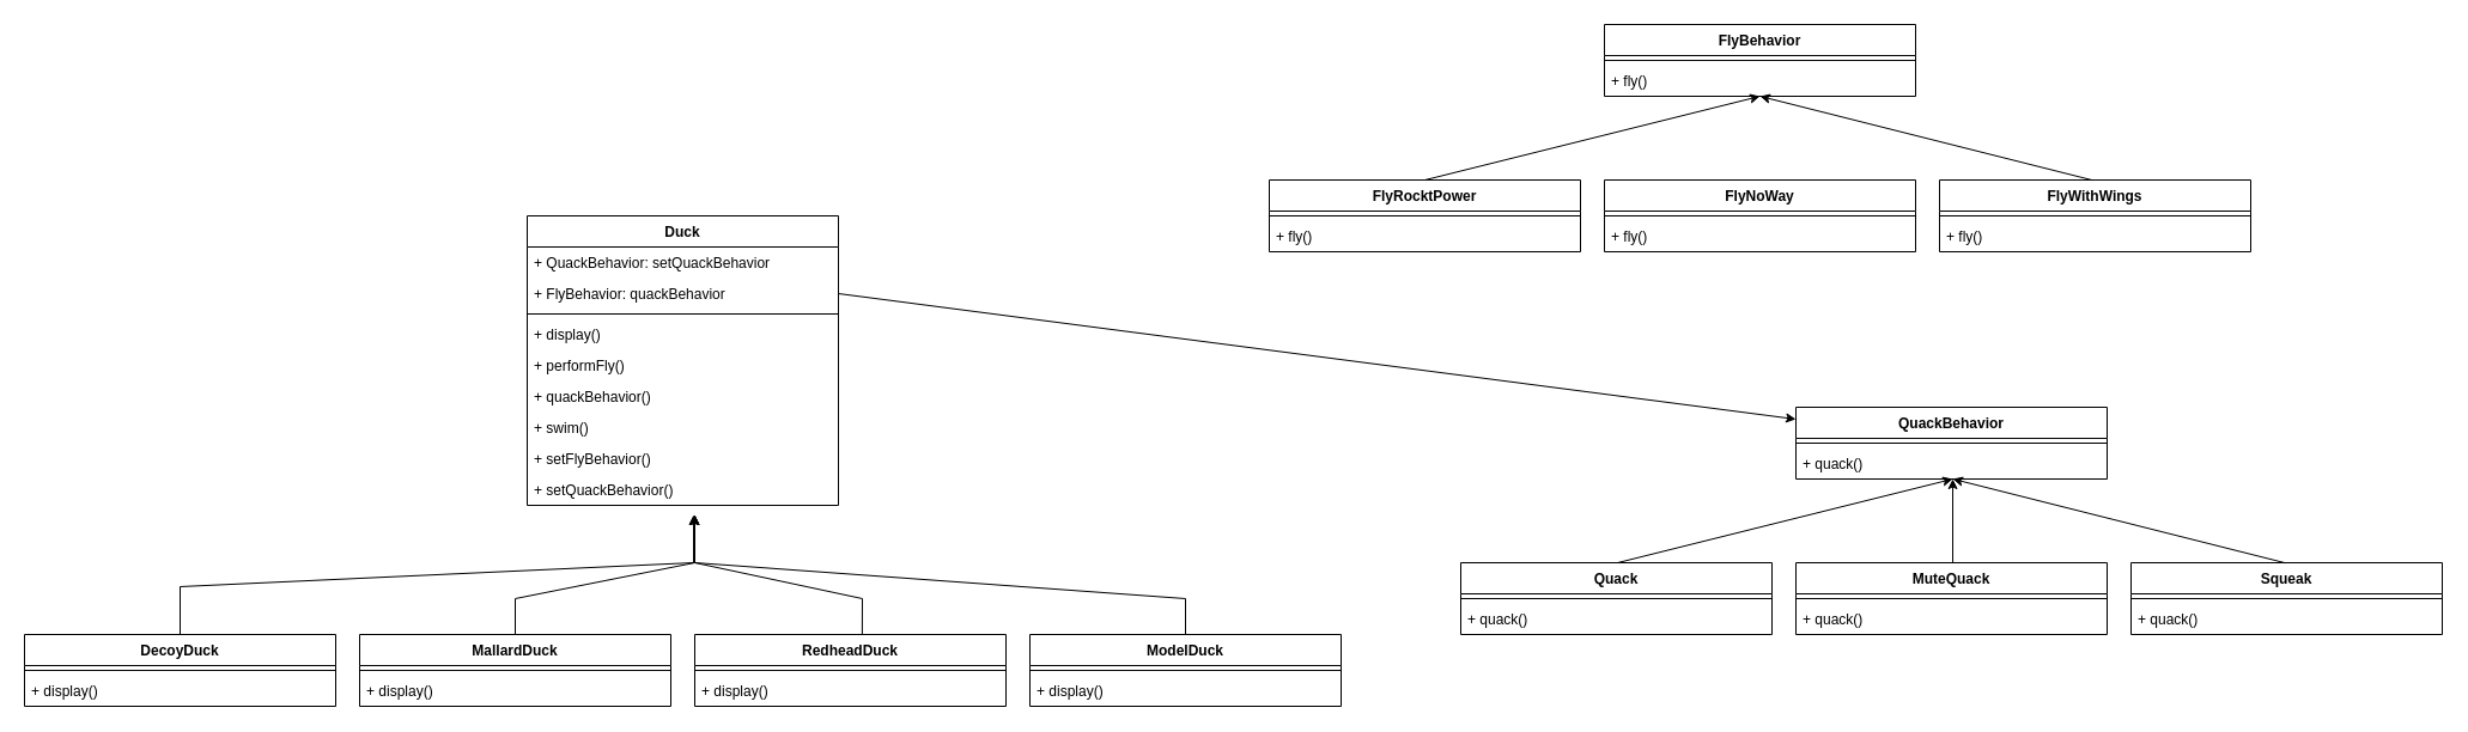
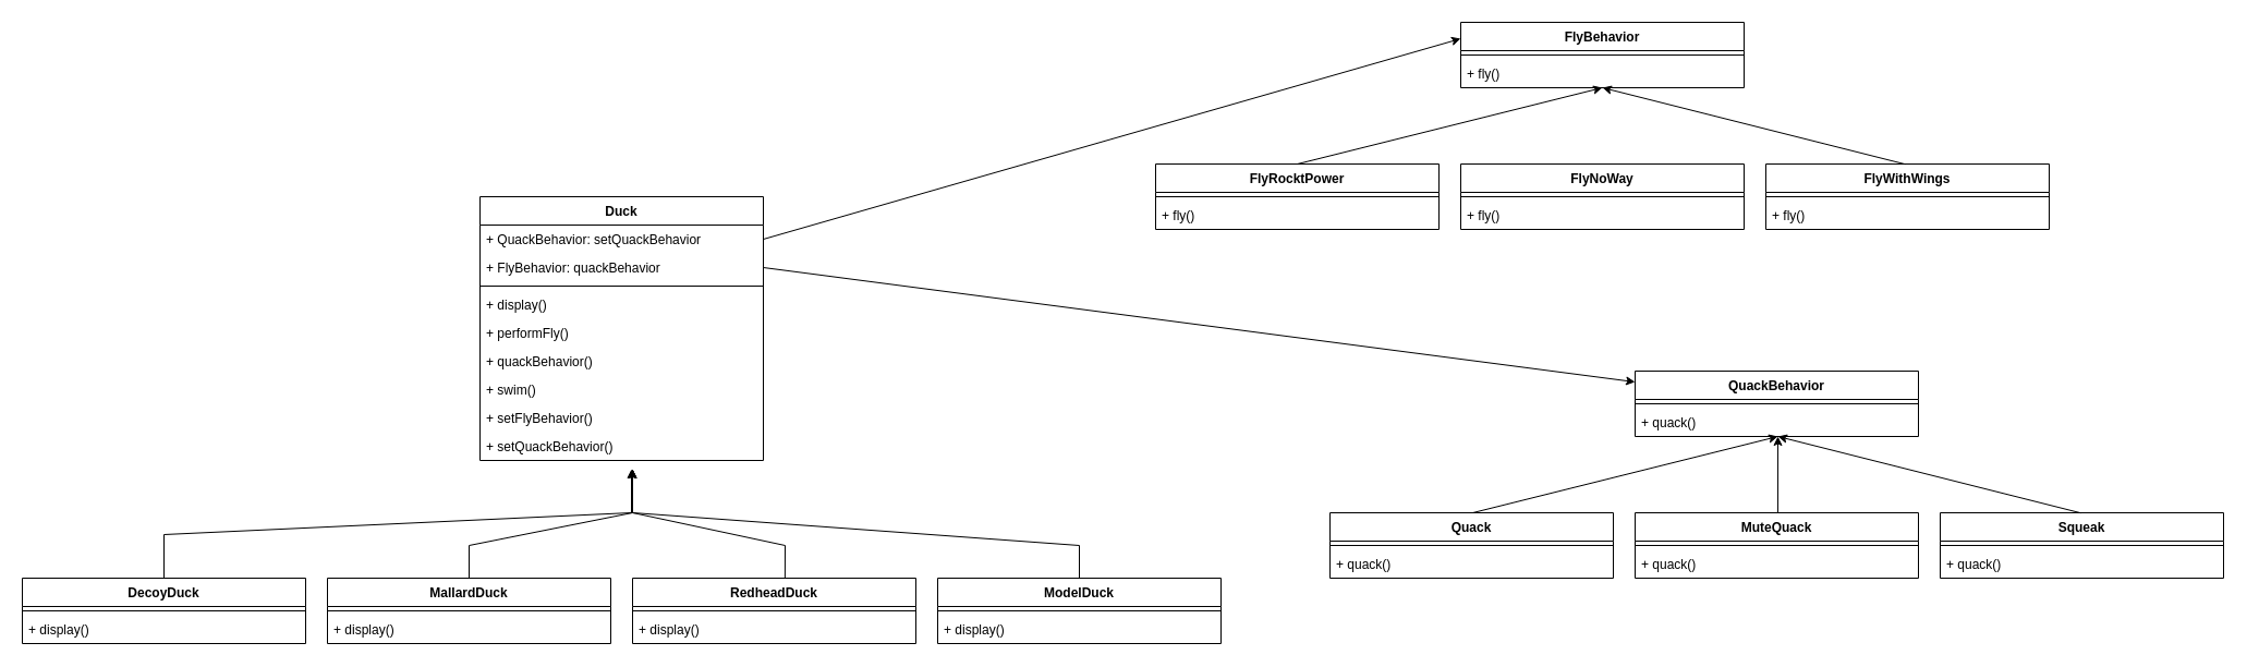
  <mxCell id="0" />
  <mxCell id="1" parent="0" />
  <mxCell id="2" value="Duck" style="swimlane;fontStyle=1;align=center;verticalAlign=top;childLayout=stackLayout;horizontal=1;startSize=26;horizontalStack=0;resizeParent=1;resizeParentMax=0;resizeLast=0;collapsible=1;marginBottom=0;" parent="1" vertex="1"><mxGeometry x="440" y="180" width="260" height="242" as="geometry" /></mxCell>
  <mxCell id="3" value="+ QuackBehavior: setQuackBehavior" style="text;strokeColor=none;fillColor=none;align=left;verticalAlign=top;spacingLeft=4;spacingRight=4;overflow=hidden;rotatable=0;points=[[0,0.5],[1,0.5]];portConstraint=eastwest;" parent="2" vertex="1"><mxGeometry y="26" width="260" height="26" as="geometry" /></mxCell>
  <mxCell id="4" value="+ FlyBehavior: quackBehavior" style="text;strokeColor=none;fillColor=none;align=left;verticalAlign=top;spacingLeft=4;spacingRight=4;overflow=hidden;rotatable=0;points=[[0,0.5],[1,0.5]];portConstraint=eastwest;" parent="2" vertex="1"><mxGeometry y="52" width="260" height="26" as="geometry" /></mxCell>
  <mxCell id="5" value="" style="line;strokeWidth=1;fillColor=none;align=left;verticalAlign=middle;spacingTop=-1;spacingLeft=3;spacingRight=3;rotatable=0;labelPosition=right;points=[];portConstraint=eastwest;" parent="2" vertex="1"><mxGeometry y="78" width="260" height="8" as="geometry" /></mxCell>
  <mxCell id="6" value="+ display()" style="text;strokeColor=none;fillColor=none;align=left;verticalAlign=top;spacingLeft=4;spacingRight=4;overflow=hidden;rotatable=0;points=[[0,0.5],[1,0.5]];portConstraint=eastwest;" parent="2" vertex="1"><mxGeometry y="86" width="260" height="26" as="geometry" /></mxCell>
  <mxCell id="7" value="+ performFly()" style="text;strokeColor=none;fillColor=none;align=left;verticalAlign=top;spacingLeft=4;spacingRight=4;overflow=hidden;rotatable=0;points=[[0,0.5],[1,0.5]];portConstraint=eastwest;" parent="2" vertex="1"><mxGeometry y="112" width="260" height="26" as="geometry" /></mxCell>
  <mxCell id="8" value="+ quackBehavior()" style="text;strokeColor=none;fillColor=none;align=left;verticalAlign=top;spacingLeft=4;spacingRight=4;overflow=hidden;rotatable=0;points=[[0,0.5],[1,0.5]];portConstraint=eastwest;" parent="2" vertex="1"><mxGeometry y="138" width="260" height="26" as="geometry" /></mxCell>
  <mxCell id="9" value="+ swim()" style="text;strokeColor=none;fillColor=none;align=left;verticalAlign=top;spacingLeft=4;spacingRight=4;overflow=hidden;rotatable=0;points=[[0,0.5],[1,0.5]];portConstraint=eastwest;" parent="2" vertex="1"><mxGeometry y="164" width="260" height="26" as="geometry" /></mxCell>
  <mxCell id="10" value="+ setFlyBehavior()" style="text;strokeColor=none;fillColor=none;align=left;verticalAlign=top;spacingLeft=4;spacingRight=4;overflow=hidden;rotatable=0;points=[[0,0.5],[1,0.5]];portConstraint=eastwest;" parent="2" vertex="1"><mxGeometry y="190" width="260" height="26" as="geometry" /></mxCell>
  <mxCell id="11" value="+ setQuackBehavior()" style="text;strokeColor=none;fillColor=none;align=left;verticalAlign=top;spacingLeft=4;spacingRight=4;overflow=hidden;rotatable=0;points=[[0,0.5],[1,0.5]];portConstraint=eastwest;" parent="2" vertex="1"><mxGeometry y="216" width="260" height="26" as="geometry" /></mxCell>
  <mxCell id="12" value="DecoyDuck" style="swimlane;fontStyle=1;align=center;verticalAlign=top;childLayout=stackLayout;horizontal=1;startSize=26;horizontalStack=0;resizeParent=1;resizeParentMax=0;resizeLast=0;collapsible=1;marginBottom=0;" vertex="1" parent="1"><mxGeometry x="20" y="530" width="260" height="60" as="geometry" /></mxCell>
  <mxCell id="13" value="" style="line;strokeWidth=1;fillColor=none;align=left;verticalAlign=middle;spacingTop=-1;spacingLeft=3;spacingRight=3;rotatable=0;labelPosition=right;points=[];portConstraint=eastwest;" vertex="1" parent="12"><mxGeometry y="26" width="260" height="8" as="geometry" /></mxCell>
  <mxCell id="14" value="+ display()" style="text;strokeColor=none;fillColor=none;align=left;verticalAlign=top;spacingLeft=4;spacingRight=4;overflow=hidden;rotatable=0;points=[[0,0.5],[1,0.5]];portConstraint=eastwest;" vertex="1" parent="12"><mxGeometry y="34" width="260" height="26" as="geometry" /></mxCell>
  <mxCell id="15" value="MallardDuck" style="swimlane;fontStyle=1;align=center;verticalAlign=top;childLayout=stackLayout;horizontal=1;startSize=26;horizontalStack=0;resizeParent=1;resizeParentMax=0;resizeLast=0;collapsible=1;marginBottom=0;" vertex="1" parent="1"><mxGeometry x="300" y="530" width="260" height="60" as="geometry" /></mxCell>
  <mxCell id="16" value="" style="line;strokeWidth=1;fillColor=none;align=left;verticalAlign=middle;spacingTop=-1;spacingLeft=3;spacingRight=3;rotatable=0;labelPosition=right;points=[];portConstraint=eastwest;" vertex="1" parent="15"><mxGeometry y="26" width="260" height="8" as="geometry" /></mxCell>
  <mxCell id="17" value="+ display()" style="text;strokeColor=none;fillColor=none;align=left;verticalAlign=top;spacingLeft=4;spacingRight=4;overflow=hidden;rotatable=0;points=[[0,0.5],[1,0.5]];portConstraint=eastwest;" vertex="1" parent="15"><mxGeometry y="34" width="260" height="26" as="geometry" /></mxCell>
  <mxCell id="18" value="RedheadDuck" style="swimlane;fontStyle=1;align=center;verticalAlign=top;childLayout=stackLayout;horizontal=1;startSize=26;horizontalStack=0;resizeParent=1;resizeParentMax=0;resizeLast=0;collapsible=1;marginBottom=0;" vertex="1" parent="1"><mxGeometry x="580" y="530" width="260" height="60" as="geometry" /></mxCell>
  <mxCell id="19" value="" style="line;strokeWidth=1;fillColor=none;align=left;verticalAlign=middle;spacingTop=-1;spacingLeft=3;spacingRight=3;rotatable=0;labelPosition=right;points=[];portConstraint=eastwest;" vertex="1" parent="18"><mxGeometry y="26" width="260" height="8" as="geometry" /></mxCell>
  <mxCell id="20" value="+ display()" style="text;strokeColor=none;fillColor=none;align=left;verticalAlign=top;spacingLeft=4;spacingRight=4;overflow=hidden;rotatable=0;points=[[0,0.5],[1,0.5]];portConstraint=eastwest;" vertex="1" parent="18"><mxGeometry y="34" width="260" height="26" as="geometry" /></mxCell>
  <mxCell id="21" value="ModelDuck" style="swimlane;fontStyle=1;align=center;verticalAlign=top;childLayout=stackLayout;horizontal=1;startSize=26;horizontalStack=0;resizeParent=1;resizeParentMax=0;resizeLast=0;collapsible=1;marginBottom=0;" vertex="1" parent="1"><mxGeometry x="860" y="530" width="260" height="60" as="geometry" /></mxCell>
  <mxCell id="22" value="" style="line;strokeWidth=1;fillColor=none;align=left;verticalAlign=middle;spacingTop=-1;spacingLeft=3;spacingRight=3;rotatable=0;labelPosition=right;points=[];portConstraint=eastwest;" vertex="1" parent="21"><mxGeometry y="26" width="260" height="8" as="geometry" /></mxCell>
  <mxCell id="23" value="+ display()" style="text;strokeColor=none;fillColor=none;align=left;verticalAlign=top;spacingLeft=4;spacingRight=4;overflow=hidden;rotatable=0;points=[[0,0.5],[1,0.5]];portConstraint=eastwest;" vertex="1" parent="21"><mxGeometry y="34" width="260" height="26" as="geometry" /></mxCell>
  <mxCell id="24" value="" style="endArrow=classic;html=1;rounded=0;exitX=0.5;exitY=0;exitDx=0;exitDy=0;" edge="1" parent="1" source="12"><mxGeometry width="50" height="50" relative="1" as="geometry"><mxPoint x="480" y="550" as="sourcePoint" /><mxPoint x="579" y="430" as="targetPoint" /><Array as="points"><mxPoint x="150" y="490" /><mxPoint x="579" y="470" /></Array></mxGeometry></mxCell>
  <mxCell id="25" value="" style="endArrow=classic;html=1;rounded=0;exitX=0.5;exitY=0;exitDx=0;exitDy=0;" edge="1" parent="1" source="15"><mxGeometry width="50" height="50" relative="1" as="geometry"><mxPoint x="160" y="540" as="sourcePoint" /><mxPoint x="580" y="430" as="targetPoint" /><Array as="points"><mxPoint x="430" y="500" /><mxPoint x="580" y="470" /></Array></mxGeometry></mxCell>
  <mxCell id="26" value="" style="endArrow=classic;html=1;rounded=0;exitX=0.538;exitY=0;exitDx=0;exitDy=0;exitPerimeter=0;" edge="1" parent="1" source="18"><mxGeometry width="50" height="50" relative="1" as="geometry"><mxPoint x="720" y="520" as="sourcePoint" /><mxPoint x="580" y="430" as="targetPoint" /><Array as="points"><mxPoint x="720" y="500" /><mxPoint x="580" y="470" /></Array></mxGeometry></mxCell>
  <mxCell id="27" value="" style="endArrow=classic;html=1;rounded=0;" edge="1" parent="1" source="21"><mxGeometry width="50" height="50" relative="1" as="geometry"><mxPoint x="160" y="540" as="sourcePoint" /><mxPoint x="580" y="430" as="targetPoint" /><Array as="points"><mxPoint x="990" y="500" /><mxPoint x="580" y="470" /></Array></mxGeometry></mxCell>
  <mxCell id="28" value="FlyBehavior" style="swimlane;fontStyle=1;align=center;verticalAlign=top;childLayout=stackLayout;horizontal=1;startSize=26;horizontalStack=0;resizeParent=1;resizeParentMax=0;resizeLast=0;collapsible=1;marginBottom=0;" vertex="1" parent="1"><mxGeometry x="1340" y="20" width="260" height="60" as="geometry" /></mxCell>
  <mxCell id="29" value="" style="line;strokeWidth=1;fillColor=none;align=left;verticalAlign=middle;spacingTop=-1;spacingLeft=3;spacingRight=3;rotatable=0;labelPosition=right;points=[];portConstraint=eastwest;" vertex="1" parent="28"><mxGeometry y="26" width="260" height="8" as="geometry" /></mxCell>
  <mxCell id="30" value="+ fly()" style="text;strokeColor=none;fillColor=none;align=left;verticalAlign=top;spacingLeft=4;spacingRight=4;overflow=hidden;rotatable=0;points=[[0,0.5],[1,0.5]];portConstraint=eastwest;" vertex="1" parent="28"><mxGeometry y="34" width="260" height="26" as="geometry" /></mxCell>
  <mxCell id="31" value="FlyRocktPower" style="swimlane;fontStyle=1;align=center;verticalAlign=top;childLayout=stackLayout;horizontal=1;startSize=26;horizontalStack=0;resizeParent=1;resizeParentMax=0;resizeLast=0;collapsible=1;marginBottom=0;" vertex="1" parent="1"><mxGeometry x="1060" y="150" width="260" height="60" as="geometry" /></mxCell>
  <mxCell id="32" value="" style="line;strokeWidth=1;fillColor=none;align=left;verticalAlign=middle;spacingTop=-1;spacingLeft=3;spacingRight=3;rotatable=0;labelPosition=right;points=[];portConstraint=eastwest;" vertex="1" parent="31"><mxGeometry y="26" width="260" height="8" as="geometry" /></mxCell>
  <mxCell id="33" value="+ fly()" style="text;strokeColor=none;fillColor=none;align=left;verticalAlign=top;spacingLeft=4;spacingRight=4;overflow=hidden;rotatable=0;points=[[0,0.5],[1,0.5]];portConstraint=eastwest;" vertex="1" parent="31"><mxGeometry y="34" width="260" height="26" as="geometry" /></mxCell>
  <mxCell id="34" value="FlyNoWay" style="swimlane;fontStyle=1;align=center;verticalAlign=top;childLayout=stackLayout;horizontal=1;startSize=26;horizontalStack=0;resizeParent=1;resizeParentMax=0;resizeLast=0;collapsible=1;marginBottom=0;" vertex="1" parent="1"><mxGeometry x="1340" y="150" width="260" height="60" as="geometry" /></mxCell>
  <mxCell id="35" value="" style="line;strokeWidth=1;fillColor=none;align=left;verticalAlign=middle;spacingTop=-1;spacingLeft=3;spacingRight=3;rotatable=0;labelPosition=right;points=[];portConstraint=eastwest;" vertex="1" parent="34"><mxGeometry y="26" width="260" height="8" as="geometry" /></mxCell>
  <mxCell id="36" value="+ fly()" style="text;strokeColor=none;fillColor=none;align=left;verticalAlign=top;spacingLeft=4;spacingRight=4;overflow=hidden;rotatable=0;points=[[0,0.5],[1,0.5]];portConstraint=eastwest;" vertex="1" parent="34"><mxGeometry y="34" width="260" height="26" as="geometry" /></mxCell>
  <mxCell id="37" value="FlyWithWings" style="swimlane;fontStyle=1;align=center;verticalAlign=top;childLayout=stackLayout;horizontal=1;startSize=26;horizontalStack=0;resizeParent=1;resizeParentMax=0;resizeLast=0;collapsible=1;marginBottom=0;" vertex="1" parent="1"><mxGeometry x="1620" y="150" width="260" height="60" as="geometry" /></mxCell>
  <mxCell id="38" value="" style="line;strokeWidth=1;fillColor=none;align=left;verticalAlign=middle;spacingTop=-1;spacingLeft=3;spacingRight=3;rotatable=0;labelPosition=right;points=[];portConstraint=eastwest;" vertex="1" parent="37"><mxGeometry y="26" width="260" height="8" as="geometry" /></mxCell>
  <mxCell id="39" value="+ fly()" style="text;strokeColor=none;fillColor=none;align=left;verticalAlign=top;spacingLeft=4;spacingRight=4;overflow=hidden;rotatable=0;points=[[0,0.5],[1,0.5]];portConstraint=eastwest;" vertex="1" parent="37"><mxGeometry y="34" width="260" height="26" as="geometry" /></mxCell>
  <mxCell id="40" value="" style="endArrow=classic;html=1;rounded=0;exitX=0.5;exitY=0;exitDx=0;exitDy=0;" edge="1" parent="1" source="31"><mxGeometry width="50" height="50" relative="1" as="geometry"><mxPoint x="1479.367" y="160" as="sourcePoint" /><mxPoint x="1470" y="80" as="targetPoint" /></mxGeometry></mxCell>
  <mxCell id="41" value="" style="endArrow=classic;html=1;rounded=0;exitX=0.492;exitY=0.003;exitDx=0;exitDy=0;exitPerimeter=0;" edge="1" parent="1" source="37"><mxGeometry width="50" height="50" relative="1" as="geometry"><mxPoint x="1200" y="160" as="sourcePoint" /><mxPoint x="1470" y="80" as="targetPoint" /></mxGeometry></mxCell>
+ <mxCell id="42" value="" style="endArrow=classic;html=1;rounded=0;entryX=0;entryY=0.25;entryDx=0;entryDy=0;exitX=1;exitY=0.5;exitDx=0;exitDy=0;" edge="1" parent="1" source="3" target="28"><mxGeometry width="50" height="50" relative="1" as="geometry"><mxPoint x="970" y="290" as="sourcePoint" /><mxPoint x="1020" y="240" as="targetPoint" /></mxGeometry></mxCell>
  <mxCell id="43" value="" style="group" vertex="1" connectable="0" parent="1"><mxGeometry x="1220" y="340" width="820" height="190" as="geometry" /></mxCell>
  <mxCell id="44" value="QuackBehavior" style="swimlane;fontStyle=1;align=center;verticalAlign=top;childLayout=stackLayout;horizontal=1;startSize=26;horizontalStack=0;resizeParent=1;resizeParentMax=0;resizeLast=0;collapsible=1;marginBottom=0;" vertex="1" parent="43"><mxGeometry x="280" width="260" height="60" as="geometry" /></mxCell>
  <mxCell id="45" value="" style="line;strokeWidth=1;fillColor=none;align=left;verticalAlign=middle;spacingTop=-1;spacingLeft=3;spacingRight=3;rotatable=0;labelPosition=right;points=[];portConstraint=eastwest;" vertex="1" parent="44"><mxGeometry y="26" width="260" height="8" as="geometry" /></mxCell>
  <mxCell id="46" value="+ quack()" style="text;strokeColor=none;fillColor=none;align=left;verticalAlign=top;spacingLeft=4;spacingRight=4;overflow=hidden;rotatable=0;points=[[0,0.5],[1,0.5]];portConstraint=eastwest;" vertex="1" parent="44"><mxGeometry y="34" width="260" height="26" as="geometry" /></mxCell>
  <mxCell id="47" value="Squeak" style="swimlane;fontStyle=1;align=center;verticalAlign=top;childLayout=stackLayout;horizontal=1;startSize=26;horizontalStack=0;resizeParent=1;resizeParentMax=0;resizeLast=0;collapsible=1;marginBottom=0;" vertex="1" parent="43"><mxGeometry x="560" y="130" width="260" height="60" as="geometry" /></mxCell>
  <mxCell id="48" value="" style="line;strokeWidth=1;fillColor=none;align=left;verticalAlign=middle;spacingTop=-1;spacingLeft=3;spacingRight=3;rotatable=0;labelPosition=right;points=[];portConstraint=eastwest;" vertex="1" parent="47"><mxGeometry y="26" width="260" height="8" as="geometry" /></mxCell>
  <mxCell id="49" value="+ quack()" style="text;strokeColor=none;fillColor=none;align=left;verticalAlign=top;spacingLeft=4;spacingRight=4;overflow=hidden;rotatable=0;points=[[0,0.5],[1,0.5]];portConstraint=eastwest;" vertex="1" parent="47"><mxGeometry y="34" width="260" height="26" as="geometry" /></mxCell>
  <mxCell id="50" value="MuteQuack" style="swimlane;fontStyle=1;align=center;verticalAlign=top;childLayout=stackLayout;horizontal=1;startSize=26;horizontalStack=0;resizeParent=1;resizeParentMax=0;resizeLast=0;collapsible=1;marginBottom=0;" vertex="1" parent="43"><mxGeometry x="280" y="130" width="260" height="60" as="geometry" /></mxCell>
  <mxCell id="51" value="" style="line;strokeWidth=1;fillColor=none;align=left;verticalAlign=middle;spacingTop=-1;spacingLeft=3;spacingRight=3;rotatable=0;labelPosition=right;points=[];portConstraint=eastwest;" vertex="1" parent="50"><mxGeometry y="26" width="260" height="8" as="geometry" /></mxCell>
  <mxCell id="52" value="+ quack()" style="text;strokeColor=none;fillColor=none;align=left;verticalAlign=top;spacingLeft=4;spacingRight=4;overflow=hidden;rotatable=0;points=[[0,0.5],[1,0.5]];portConstraint=eastwest;" vertex="1" parent="50"><mxGeometry y="34" width="260" height="26" as="geometry" /></mxCell>
  <mxCell id="53" value="Quack" style="swimlane;fontStyle=1;align=center;verticalAlign=top;childLayout=stackLayout;horizontal=1;startSize=26;horizontalStack=0;resizeParent=1;resizeParentMax=0;resizeLast=0;collapsible=1;marginBottom=0;" vertex="1" parent="43"><mxGeometry y="130" width="260" height="60" as="geometry" /></mxCell>
  <mxCell id="54" value="" style="line;strokeWidth=1;fillColor=none;align=left;verticalAlign=middle;spacingTop=-1;spacingLeft=3;spacingRight=3;rotatable=0;labelPosition=right;points=[];portConstraint=eastwest;" vertex="1" parent="53"><mxGeometry y="26" width="260" height="8" as="geometry" /></mxCell>
  <mxCell id="55" value="+ quack()" style="text;strokeColor=none;fillColor=none;align=left;verticalAlign=top;spacingLeft=4;spacingRight=4;overflow=hidden;rotatable=0;points=[[0,0.5],[1,0.5]];portConstraint=eastwest;" vertex="1" parent="53"><mxGeometry y="34" width="260" height="26" as="geometry" /></mxCell>
  <mxCell id="56" value="" style="endArrow=classic;html=1;rounded=0;entryX=0.5;entryY=1;entryDx=0;entryDy=0;" edge="1" parent="43"><mxGeometry width="50" height="50" relative="1" as="geometry"><mxPoint x="411.04" y="130" as="sourcePoint" /><mxPoint x="411.04" y="60" as="targetPoint" /></mxGeometry></mxCell>
  <mxCell id="57" value="" style="endArrow=classic;html=1;rounded=0;exitX=0.492;exitY=0.003;exitDx=0;exitDy=0;exitPerimeter=0;" edge="1" parent="43"><mxGeometry width="50" height="50" relative="1" as="geometry"><mxPoint x="688.96" y="130.18" as="sourcePoint" /><mxPoint x="411.04" y="60" as="targetPoint" /></mxGeometry></mxCell>
  <mxCell id="58" value="" style="endArrow=classic;html=1;rounded=0;exitX=0.5;exitY=0;exitDx=0;exitDy=0;" edge="1" parent="43"><mxGeometry width="50" height="50" relative="1" as="geometry"><mxPoint x="131.04" y="130" as="sourcePoint" /><mxPoint x="411.04" y="60" as="targetPoint" /></mxGeometry></mxCell>
  <mxCell id="59" value="" style="endArrow=classic;html=1;rounded=0;exitX=1;exitY=0.5;exitDx=0;exitDy=0;" edge="1" parent="1" source="4"><mxGeometry width="50" height="50" relative="1" as="geometry"><mxPoint x="1110" y="410" as="sourcePoint" /><mxPoint x="1500" y="350" as="targetPoint" /></mxGeometry></mxCell>
